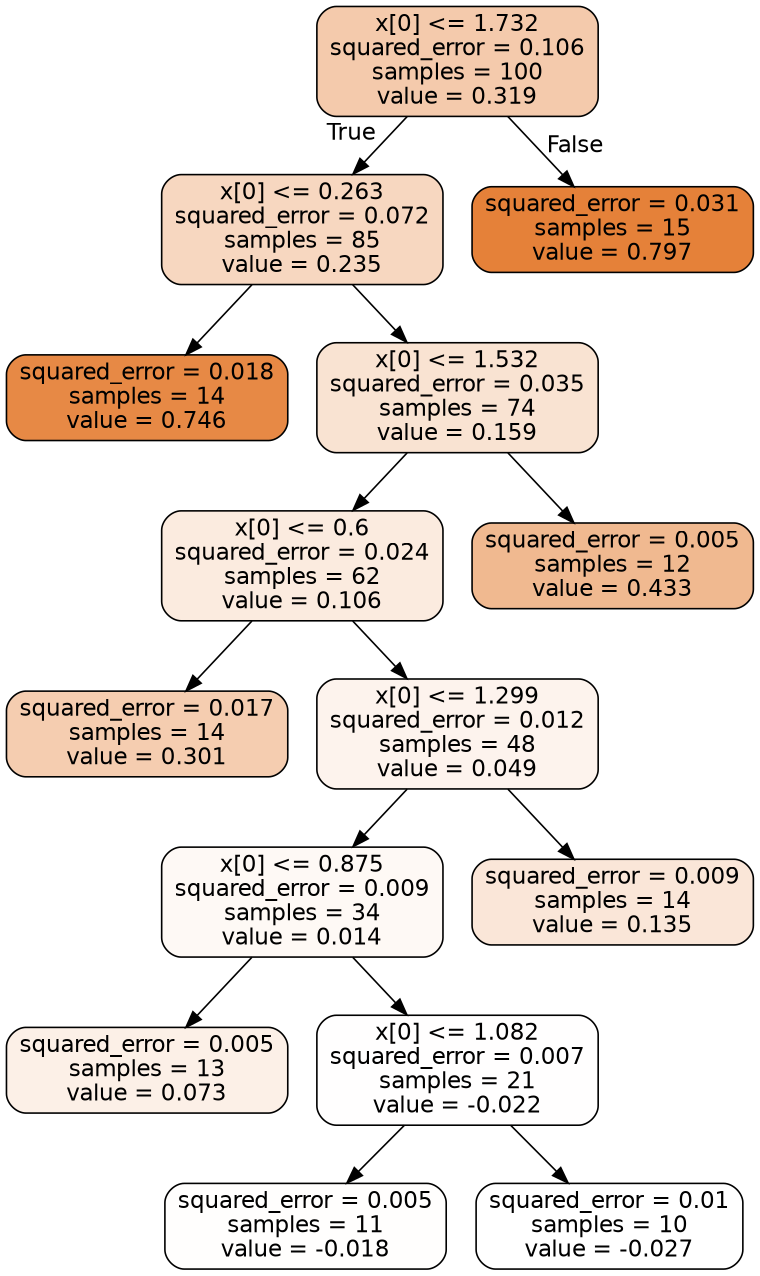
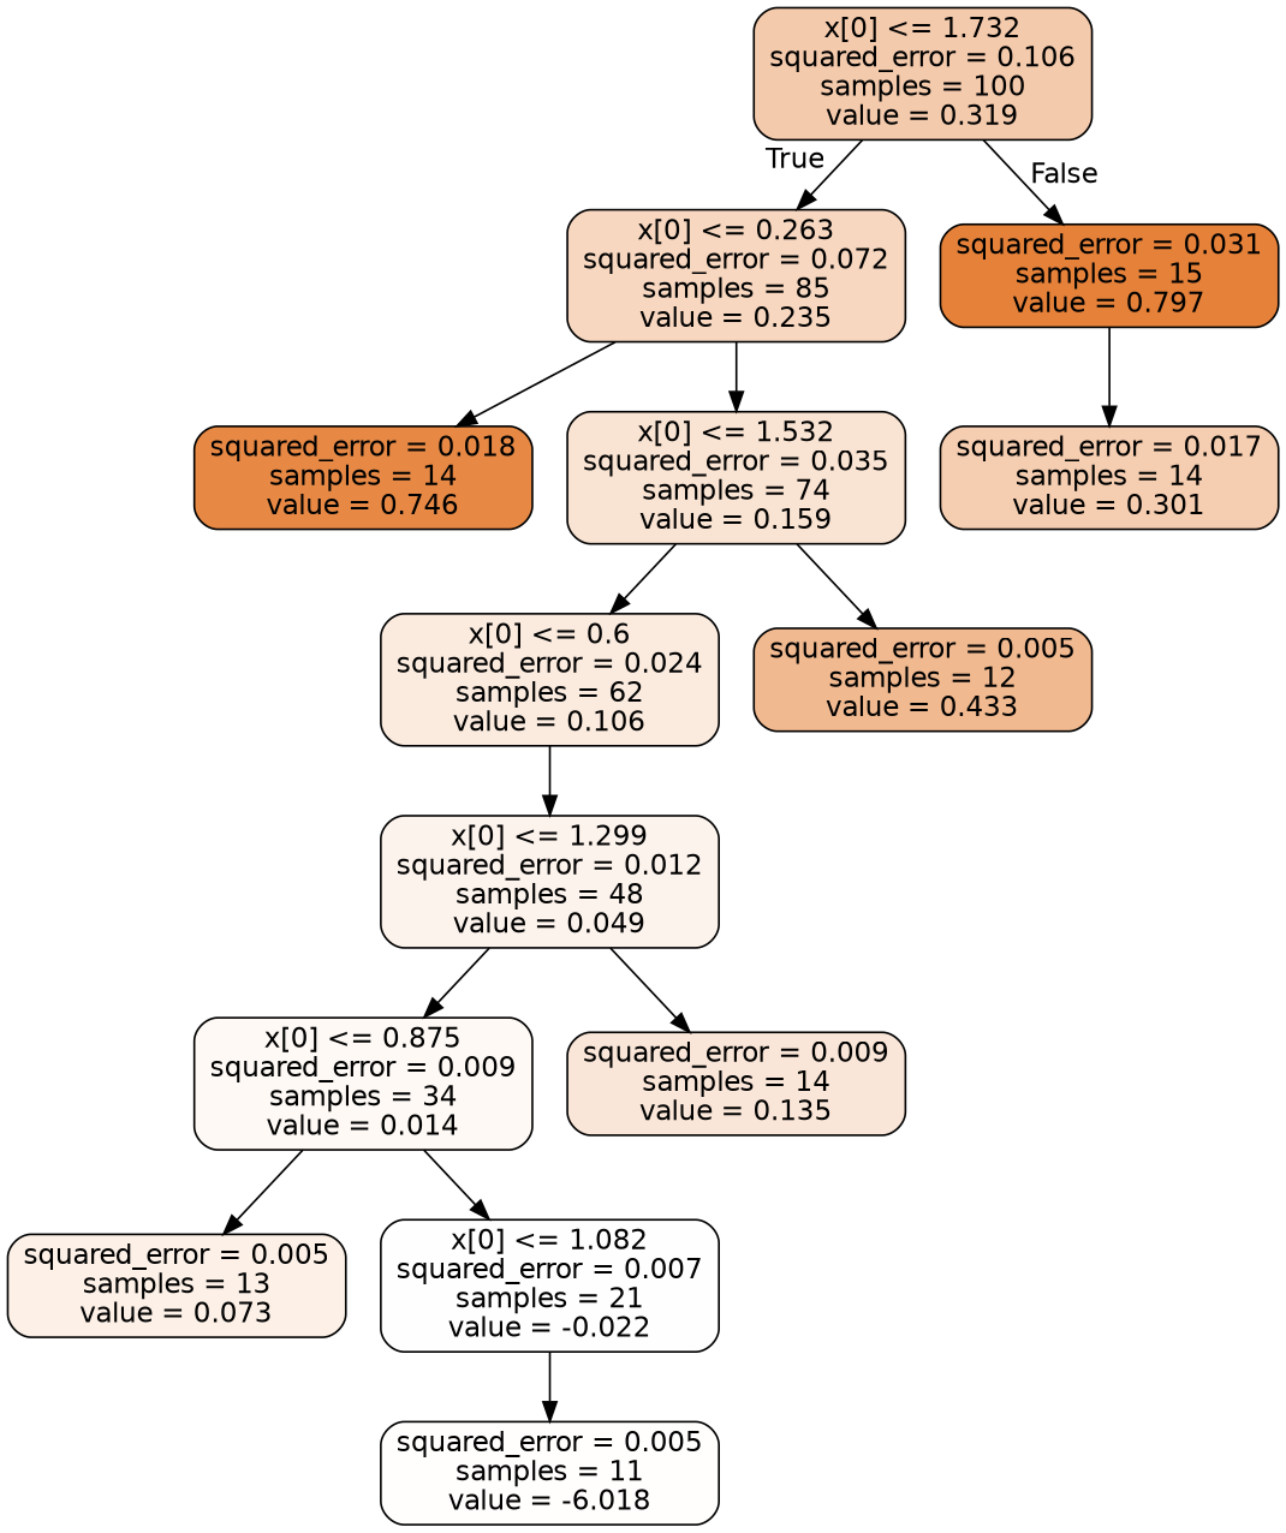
  digraph {
    node [color=black fontname=helvetica shape=box style="filled, rounded"]
    edge [fontname=helvetica]
    n1 [fillcolor="#f4caac" label="x[0] <= 1.732\nsquared_error = 0.106\nsamples = 100\nvalue = 0.319"]
    n2 [fillcolor="#f7d7c0" label="x[0] <= 0.263\nsquared_error = 0.072\nsamples = 85\nvalue = 0.235"]
    n3 [fillcolor="#e58139" label="squared_error = 0.031\nsamples = 15\nvalue = 0.797"]
    n4 [fillcolor="#e78945" label="squared_error = 0.018\nsamples = 14\nvalue = 0.746"]
    n5 [fillcolor="#f9e3d2" label="x[0] <= 1.532\nsquared_error = 0.035\nsamples = 74\nvalue = 0.159"]
    n6 [fillcolor="#fbebdf" label="x[0] <= 0.6\nsquared_error = 0.024\nsamples = 62\nvalue = 0.106"]
    n7 [fillcolor="#f0b990" label="squared_error = 0.005\nsamples = 12\nvalue = 0.433"]
    n8 [fillcolor="#f5cdb0" label="squared_error = 0.017\nsamples = 14\nvalue = 0.301"]
    n9 [fillcolor="#fdf3ed" label="x[0] <= 1.299\nsquared_error = 0.012\nsamples = 48\nvalue = 0.049"]
    n10 [fillcolor="#fef9f5" label="x[0] <= 0.875\nsquared_error = 0.009\nsamples = 34\nvalue = 0.014"]
    n11 [fillcolor="#fae6d8" label="squared_error = 0.009\nsamples = 14\nvalue = 0.135"]
    n12 [fillcolor="#fcf0e7" label="squared_error = 0.005\nsamples = 13\nvalue = 0.073"]
    n13 [fillcolor="#fffefe" label="x[0] <= 1.082\nsquared_error = 0.007\nsamples = 21\nvalue = -0.022"]
-   n14 [fillcolor="#fffefd" label="squared_error = 0.005\nsamples = 11\nvalue = -0.018"]
-   n15 [fillcolor="#ffffff" label="squared_error = 0.01\nsamples = 10\nvalue = -0.027"]
+   n14 [fillcolor="#fffefd" label="squared_error = 0.005\nsamples = 11\nvalue = -6.018"]
    n1 -> n2 [headlabel=True labelangle=45 labeldistance=2.5]
    n1 -> n3 [headlabel=False labelangle=-45 labeldistance=2.5]
    n2 -> n4
    n2 -> n5
    n5 -> n6
    n5 -> n7
-   n6 -> n8
+   n3 -> n8
    n6 -> n9
    n9 -> n10
    n9 -> n11
    n10 -> n12
    n10 -> n13
    n13 -> n14
-   n13 -> n15
  }
